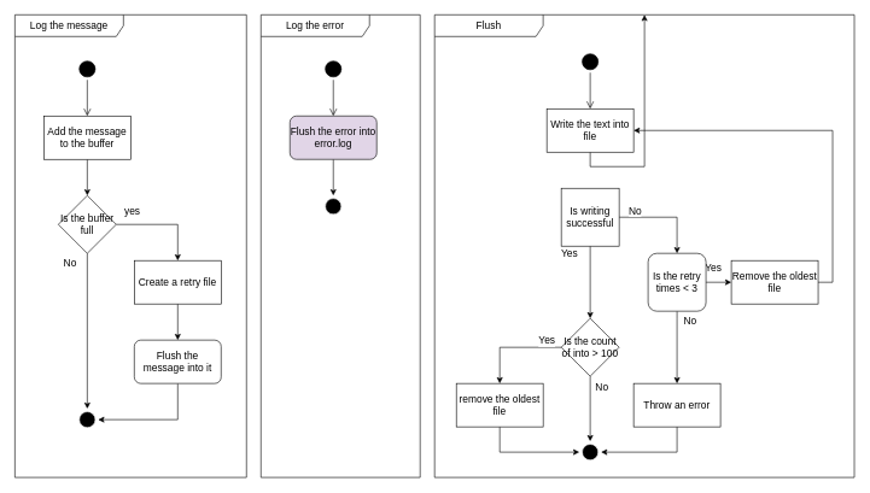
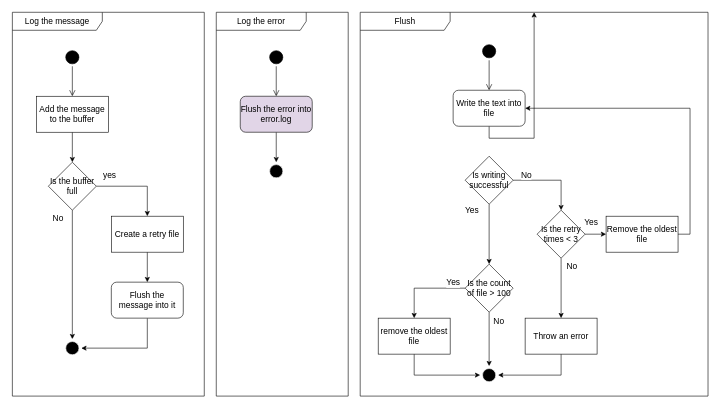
  <mxCell id="0" />
  <mxCell id="1" parent="0" />
  <mxCell id="2" value="" style="ellipse;html=1;shape=startState;fillColor=#000000;strokeColor=#000000;" vertex="1" parent="1"><mxGeometry x="105" y="80" width="30" height="30" as="geometry" /></mxCell>
  <mxCell id="3" value="" style="edgeStyle=orthogonalEdgeStyle;html=1;verticalAlign=bottom;endArrow=open;endSize=8;strokeColor=#000000;rounded=0;" edge="1" parent="1" source="2" target="5"><mxGeometry relative="1" as="geometry"><mxPoint x="120" y="160" as="targetPoint" /></mxGeometry></mxCell>
  <mxCell id="4" style="edgeStyle=orthogonalEdgeStyle;rounded=0;orthogonalLoop=1;jettySize=auto;html=1;" edge="1" parent="1" source="5" target="10"><mxGeometry relative="1" as="geometry" /></mxCell>
  <mxCell id="5" value="Add the message to the buffer" style="rounded=0;whiteSpace=wrap;html=1;fontSize=14;fontStyle=0" vertex="1" parent="1"><mxGeometry x="60" y="160" width="120" height="60" as="geometry" /></mxCell>
  <mxCell id="6" style="edgeStyle=orthogonalEdgeStyle;rounded=0;orthogonalLoop=1;jettySize=auto;html=1;" edge="1" parent="1" source="10" target="15"><mxGeometry relative="1" as="geometry" /></mxCell>
  <mxCell id="7" value="yes" style="edgeLabel;html=1;align=center;verticalAlign=middle;resizable=0;points=[];fontSize=14;" connectable="0" vertex="1" parent="6"><mxGeometry x="-0.283" y="2" relative="1" as="geometry"><mxPoint x="-27" y="-18" as="offset" /></mxGeometry></mxCell>
  <mxCell id="8" style="edgeStyle=orthogonalEdgeStyle;rounded=0;orthogonalLoop=1;jettySize=auto;html=1;" edge="1" parent="1" source="10" target="16"><mxGeometry relative="1" as="geometry" /></mxCell>
  <mxCell id="9" value="&lt;font style=&quot;font-size: 14px;&quot;&gt;No&lt;/font&gt;" style="edgeLabel;html=1;align=center;verticalAlign=middle;resizable=0;points=[];" connectable="0" vertex="1" parent="8"><mxGeometry x="-0.893" y="4" relative="1" as="geometry"><mxPoint x="-29" as="offset" /></mxGeometry></mxCell>
  <mxCell id="10" value="Is the buffer full" style="rhombus;whiteSpace=wrap;html=1;fontSize=14;" vertex="1" parent="1"><mxGeometry x="80" y="270" width="80" height="80" as="geometry" /></mxCell>
  <mxCell id="11" value="Log the message" style="shape=umlFrame;whiteSpace=wrap;html=1;pointerEvents=0;width=150;height=30;fontSize=14;" vertex="1" parent="1"><mxGeometry x="20" y="20" width="320" height="640" as="geometry" /></mxCell>
  <mxCell id="12" value="Log the error" style="shape=umlFrame;whiteSpace=wrap;html=1;pointerEvents=0;width=150;height=30;fontSize=14;" vertex="1" parent="1"><mxGeometry x="360" y="20" width="220" height="640" as="geometry" /></mxCell>
  <mxCell id="13" value="Flush" style="shape=umlFrame;whiteSpace=wrap;html=1;pointerEvents=0;width=150;height=30;fontSize=14;" vertex="1" parent="1"><mxGeometry x="600" y="20" width="580" height="640" as="geometry" /></mxCell>
  <mxCell id="14" style="edgeStyle=orthogonalEdgeStyle;rounded=0;orthogonalLoop=1;jettySize=auto;html=1;" edge="1" parent="1" source="15" target="18"><mxGeometry relative="1" as="geometry"><mxPoint x="245" y="490" as="targetPoint" /><Array as="points"><mxPoint x="245" y="460" /><mxPoint x="245" y="460" /></Array></mxGeometry></mxCell>
  <mxCell id="15" value="Create a retry file" style="rounded=0;whiteSpace=wrap;html=1;fontSize=14;fontStyle=0" vertex="1" parent="1"><mxGeometry x="185" y="360" width="120" height="60" as="geometry" /></mxCell>
  <mxCell id="16" value="" style="ellipse;html=1;shape=endState;fillColor=#000000;strokeColor=#FFFFFF;" vertex="1" parent="1"><mxGeometry x="105" y="565" width="30" height="30" as="geometry" /></mxCell>
  <mxCell id="17" style="edgeStyle=orthogonalEdgeStyle;rounded=0;orthogonalLoop=1;jettySize=auto;html=1;" edge="1" parent="1" source="18" target="16"><mxGeometry relative="1" as="geometry"><Array as="points"><mxPoint x="245" y="580" /></Array></mxGeometry></mxCell>
  <mxCell id="18" value="Flush the message into it" style="rounded=1;whiteSpace=wrap;html=1;fontSize=14;fontStyle=0" vertex="1" parent="1"><mxGeometry x="185" y="470" width="120" height="60" as="geometry" /></mxCell>
  <mxCell id="19" value="" style="ellipse;html=1;shape=startState;fillColor=#000000;strokeColor=#000000;" vertex="1" parent="1"><mxGeometry x="445" y="80" width="30" height="30" as="geometry" /></mxCell>
  <mxCell id="20" value="" style="edgeStyle=orthogonalEdgeStyle;html=1;verticalAlign=bottom;endArrow=open;endSize=8;strokeColor=#000000;rounded=0;" edge="1" parent="1" source="19" target="23"><mxGeometry relative="1" as="geometry"><mxPoint x="460" y="160" as="targetPoint" /></mxGeometry></mxCell>
  <mxCell id="21" value="" style="ellipse;html=1;shape=endState;fillColor=#000000;strokeColor=#FFFFFF;" vertex="1" parent="1"><mxGeometry x="445" y="270" width="30" height="30" as="geometry" /></mxCell>
  <mxCell id="22" style="edgeStyle=orthogonalEdgeStyle;rounded=0;orthogonalLoop=1;jettySize=auto;html=1;" edge="1" parent="1" source="23" target="21"><mxGeometry relative="1" as="geometry"><Array as="points"><mxPoint x="460" y="300" /><mxPoint x="460" y="300" /></Array></mxGeometry></mxCell>
  <mxCell id="23" value="Flush the error into error.log" style="rounded=1;whiteSpace=wrap;html=1;fontSize=14;fontStyle=0;fillColor=#e1d5e7;" vertex="1" parent="1"><mxGeometry x="400" y="160" width="120" height="60" as="geometry" /></mxCell>
  <mxCell id="24" value="" style="ellipse;html=1;shape=startState;fillColor=#000000;strokeColor=#000000;" vertex="1" parent="1"><mxGeometry x="800" y="70" width="30" height="30" as="geometry" /></mxCell>
  <mxCell id="25" value="" style="edgeStyle=orthogonalEdgeStyle;html=1;verticalAlign=bottom;endArrow=open;endSize=8;strokeColor=#000000;rounded=0;" edge="1" parent="1" source="24" target="27"><mxGeometry relative="1" as="geometry"><mxPoint x="815" y="150" as="targetPoint" /></mxGeometry></mxCell>
  <mxCell id="26" style="edgeStyle=orthogonalEdgeStyle;rounded=0;orthogonalLoop=1;jettySize=auto;html=1;" edge="1" parent="1" source="27" target="13"><mxGeometry relative="1" as="geometry" /></mxCell>
- <mxCell id="27" value="Write the text into file" style="rounded=0;whiteSpace=wrap;html=1;fontSize=14;fontStyle=0" vertex="1" parent="1"><mxGeometry x="755" y="150" width="120" height="60" as="geometry" /></mxCell>
+ <mxCell id="27" value="Write the text into file" style="whiteSpace=wrap;html=1;fontSize=14;fontStyle=0;rounded=1;" vertex="1" parent="1"><mxGeometry x="755" y="150" width="120" height="60" as="geometry" /></mxCell>
  <mxCell id="28" style="edgeStyle=orthogonalEdgeStyle;rounded=0;orthogonalLoop=1;jettySize=auto;html=1;" edge="1" parent="1" source="32" target="37"><mxGeometry relative="1" as="geometry" /></mxCell>
  <mxCell id="29" value="No" style="edgeLabel;html=1;align=center;verticalAlign=middle;resizable=0;points=[];fontSize=14;" connectable="0" vertex="1" parent="28"><mxGeometry x="-0.749" y="-1" relative="1" as="geometry"><mxPoint x="5" y="-11" as="offset" /></mxGeometry></mxCell>
  <mxCell id="30" style="edgeStyle=orthogonalEdgeStyle;rounded=0;orthogonalLoop=1;jettySize=auto;html=1;" edge="1" parent="1" source="32" target="42"><mxGeometry relative="1" as="geometry" /></mxCell>
  <mxCell id="31" value="&lt;font style=&quot;font-size: 14px;&quot;&gt;Yes&lt;/font&gt;" style="edgeLabel;html=1;align=center;verticalAlign=middle;resizable=0;points=[];" connectable="0" vertex="1" parent="30"><mxGeometry x="-0.785" y="-2" relative="1" as="geometry"><mxPoint x="-28" y="-1" as="offset" /></mxGeometry></mxCell>
- <mxCell id="32" value="Is writing successful" style="whiteSpace=wrap;html=1;fontSize=14;rounded=0;" vertex="1" parent="1"><mxGeometry x="775" y="260" width="80" height="80" as="geometry" /></mxCell>
+ <mxCell id="32" value="Is writing successful" style="rhombus;whiteSpace=wrap;html=1;fontSize=14;" vertex="1" parent="1"><mxGeometry x="775" y="260" width="80" height="80" as="geometry" /></mxCell>
  <mxCell id="33" style="edgeStyle=orthogonalEdgeStyle;rounded=0;orthogonalLoop=1;jettySize=auto;html=1;" edge="1" parent="1" source="37" target="45"><mxGeometry relative="1" as="geometry"><Array as="points"><mxPoint x="1035" y="390" /></Array></mxGeometry></mxCell>
  <mxCell id="34" value="Yes" style="edgeLabel;html=1;align=center;verticalAlign=middle;resizable=0;points=[];fontSize=14;" connectable="0" vertex="1" parent="33"><mxGeometry x="-0.479" y="2" relative="1" as="geometry"><mxPoint y="-18" as="offset" /></mxGeometry></mxCell>
  <mxCell id="35" style="edgeStyle=orthogonalEdgeStyle;rounded=0;orthogonalLoop=1;jettySize=auto;html=1;" edge="1" parent="1" source="37" target="49"><mxGeometry relative="1" as="geometry"><Array as="points"><mxPoint x="935" y="440" /><mxPoint x="935" y="440" /></Array></mxGeometry></mxCell>
  <mxCell id="36" value="&lt;font style=&quot;font-size: 14px;&quot;&gt;No&lt;/font&gt;" style="edgeLabel;html=1;align=center;verticalAlign=middle;resizable=0;points=[];" connectable="0" vertex="1" parent="35"><mxGeometry x="-0.749" y="1" relative="1" as="geometry"><mxPoint x="16" as="offset" /></mxGeometry></mxCell>
- <mxCell id="37" value="Is the retry times &amp;lt; 3" style="whiteSpace=wrap;html=1;fontSize=14;rounded=1;" vertex="1" parent="1"><mxGeometry x="895" y="350" width="80" height="80" as="geometry" /></mxCell>
+ <mxCell id="37" value="Is the retry times &amp;lt; 3" style="rhombus;whiteSpace=wrap;html=1;fontSize=14;" vertex="1" parent="1"><mxGeometry x="895" y="350" width="80" height="80" as="geometry" /></mxCell>
  <mxCell id="38" style="edgeStyle=orthogonalEdgeStyle;rounded=0;orthogonalLoop=1;jettySize=auto;html=1;" edge="1" parent="1" source="42" target="43"><mxGeometry relative="1" as="geometry" /></mxCell>
  <mxCell id="39" value="&lt;font style=&quot;font-size: 14px;&quot;&gt;No&lt;/font&gt;" style="edgeLabel;html=1;align=center;verticalAlign=middle;resizable=0;points=[];" connectable="0" vertex="1" parent="38"><mxGeometry x="-0.681" y="1" relative="1" as="geometry"><mxPoint x="14" as="offset" /></mxGeometry></mxCell>
  <mxCell id="40" style="edgeStyle=orthogonalEdgeStyle;rounded=0;orthogonalLoop=1;jettySize=auto;html=1;" edge="1" parent="1" source="42" target="47"><mxGeometry relative="1" as="geometry"><Array as="points"><mxPoint x="690" y="480" /></Array></mxGeometry></mxCell>
  <mxCell id="41" value="Yes" style="edgeLabel;html=1;align=center;verticalAlign=middle;resizable=0;points=[];fontSize=14;" connectable="0" vertex="1" parent="40"><mxGeometry x="-0.469" relative="1" as="geometry"><mxPoint x="15" y="-10" as="offset" /></mxGeometry></mxCell>
- <mxCell id="42" value="Is the count of into &amp;gt; 100" style="rhombus;whiteSpace=wrap;html=1;fontSize=14;" vertex="1" parent="1"><mxGeometry x="775" y="440" width="80" height="80" as="geometry" /></mxCell>
+ <mxCell id="42" value="Is the count of file &amp;gt; 100" style="rhombus;whiteSpace=wrap;html=1;fontSize=14;" vertex="1" parent="1"><mxGeometry x="775" y="440" width="80" height="80" as="geometry" /></mxCell>
  <mxCell id="43" value="" style="ellipse;html=1;shape=endState;fillColor=#000000;strokeColor=#FFFFFF;" vertex="1" parent="1"><mxGeometry x="800" y="610" width="30" height="30" as="geometry" /></mxCell>
  <mxCell id="44" style="edgeStyle=orthogonalEdgeStyle;rounded=0;orthogonalLoop=1;jettySize=auto;html=1;" edge="1" parent="1" source="45" target="27"><mxGeometry relative="1" as="geometry"><Array as="points"><mxPoint x="1150" y="390" /><mxPoint x="1150" y="180" /></Array></mxGeometry></mxCell>
  <mxCell id="45" value="Remove the oldest file" style="rounded=0;whiteSpace=wrap;html=1;fontSize=14;fontStyle=0" vertex="1" parent="1"><mxGeometry x="1010" y="360" width="120" height="60" as="geometry" /></mxCell>
  <mxCell id="46" style="edgeStyle=orthogonalEdgeStyle;rounded=0;orthogonalLoop=1;jettySize=auto;html=1;" edge="1" parent="1" source="47" target="43"><mxGeometry relative="1" as="geometry"><Array as="points"><mxPoint x="690" y="625" /></Array></mxGeometry></mxCell>
  <mxCell id="47" value="remove the oldest file" style="rounded=0;whiteSpace=wrap;html=1;fontSize=14;fontStyle=0" vertex="1" parent="1"><mxGeometry x="630" y="530" width="120" height="60" as="geometry" /></mxCell>
  <mxCell id="48" style="edgeStyle=orthogonalEdgeStyle;rounded=0;orthogonalLoop=1;jettySize=auto;html=1;" edge="1" parent="1" source="49" target="43"><mxGeometry relative="1" as="geometry"><Array as="points"><mxPoint x="935" y="625" /></Array></mxGeometry></mxCell>
  <mxCell id="49" value="Throw an error" style="rounded=0;whiteSpace=wrap;html=1;fontSize=14;fontStyle=0" vertex="1" parent="1"><mxGeometry x="875" y="530" width="120" height="60" as="geometry" /></mxCell>
